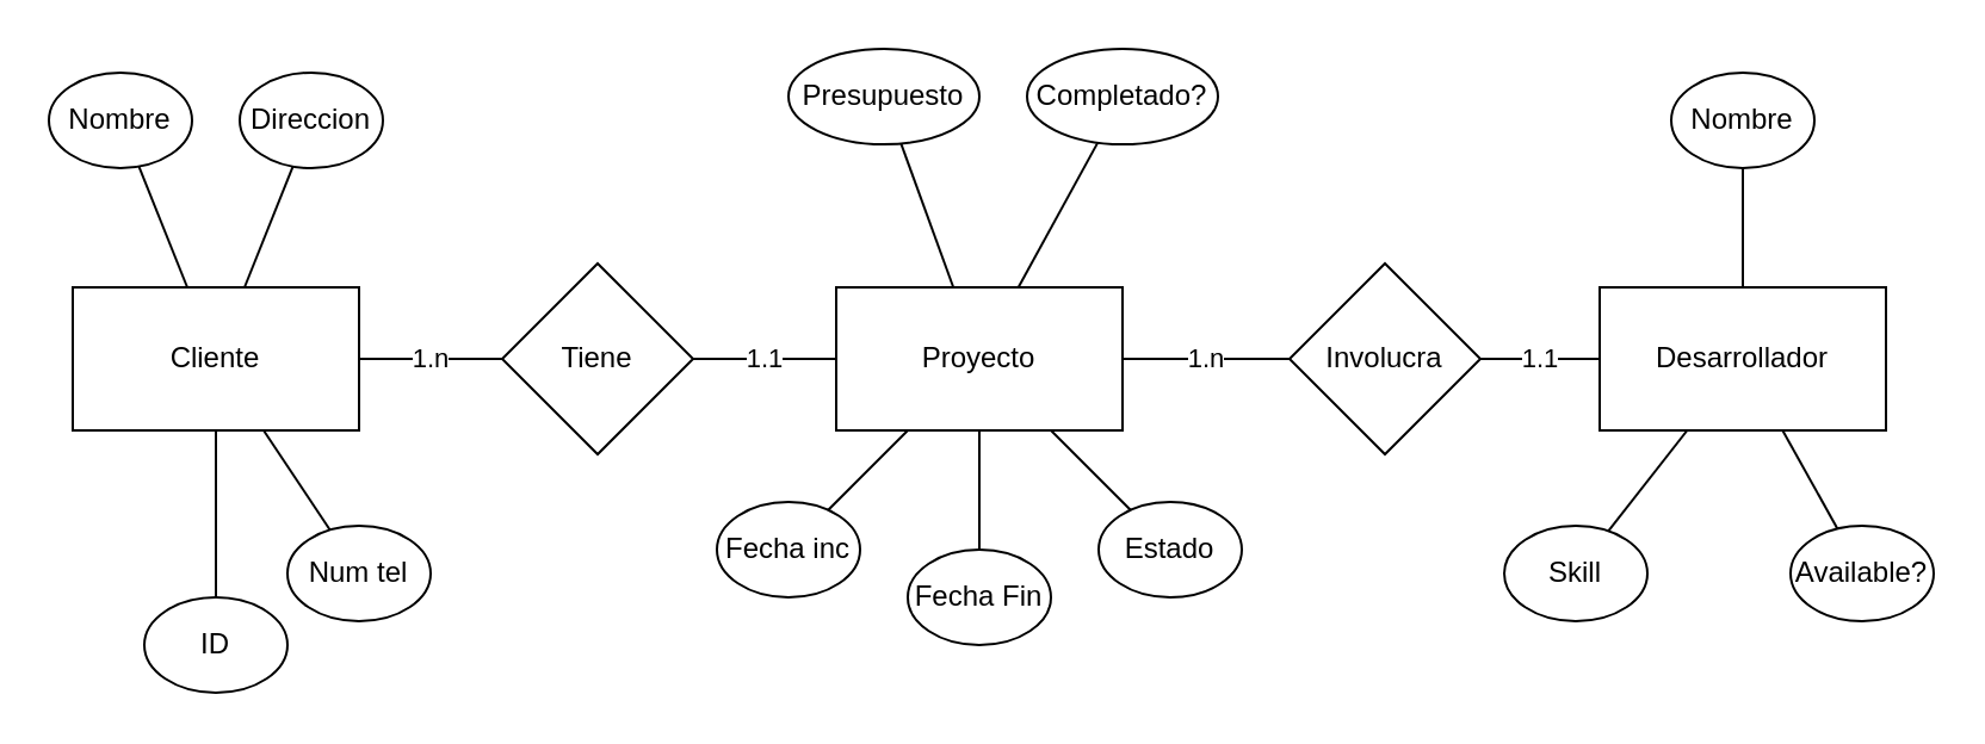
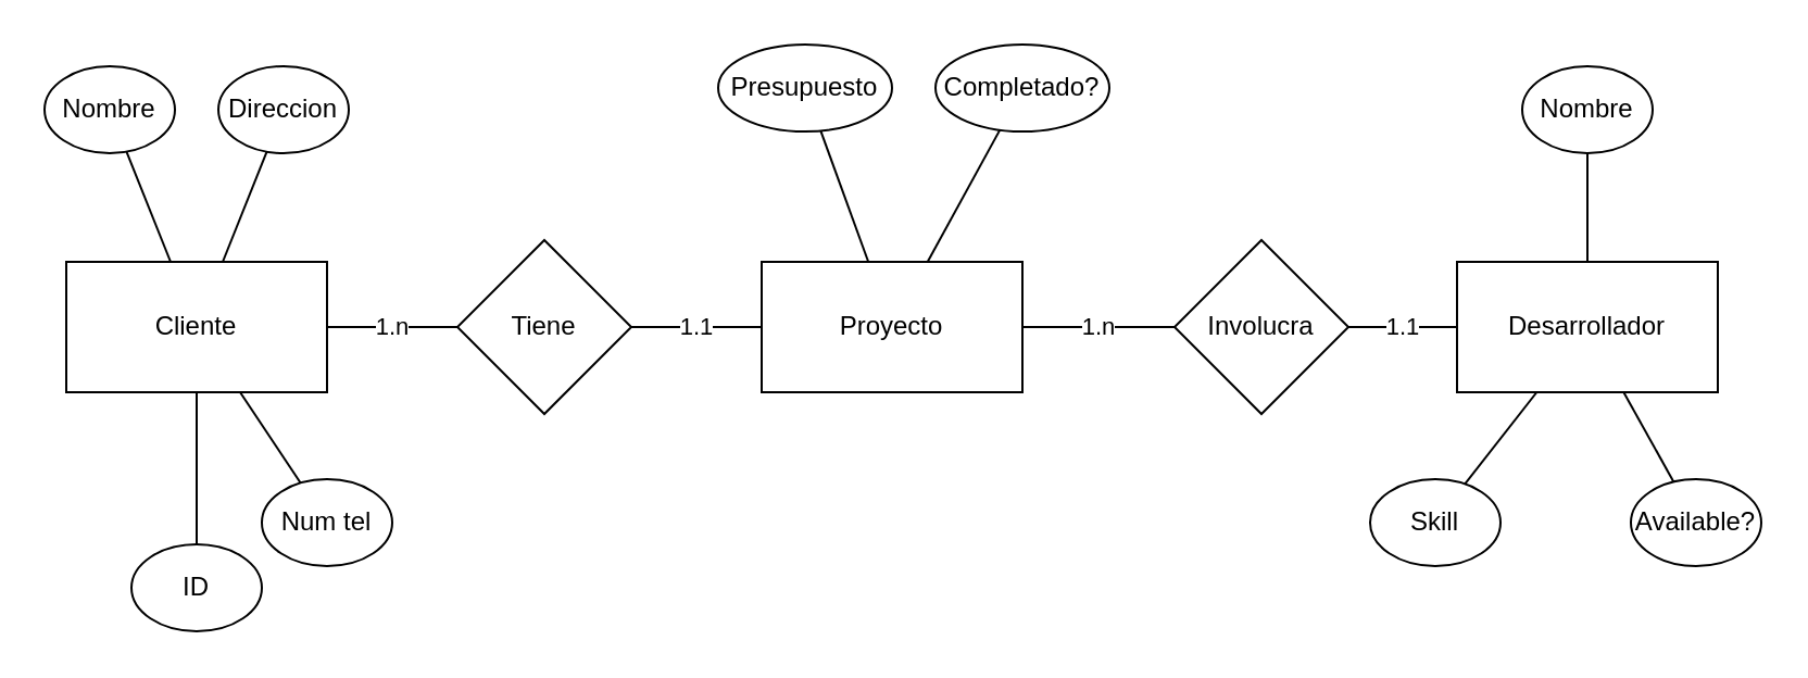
  <mxCell id="0" />
  <mxCell id="1" parent="0" />
  <mxCell id="2" value="Cliente" style="rounded=0;whiteSpace=wrap;html=1;" vertex="1" parent="1"><mxGeometry x="30" y="120" width="120" height="60" as="geometry" /></mxCell>
  <mxCell id="3" value="Proyecto" style="rounded=0;whiteSpace=wrap;html=1;" vertex="1" parent="1"><mxGeometry x="350" y="120" width="120" height="60" as="geometry" /></mxCell>
  <mxCell id="4" value="Desarrollador&lt;br&gt;" style="rounded=0;whiteSpace=wrap;html=1;" vertex="1" parent="1"><mxGeometry x="670" y="120" width="120" height="60" as="geometry" /></mxCell>
  <mxCell id="5" value="Nombre" style="ellipse;whiteSpace=wrap;html=1;" vertex="1" parent="1"><mxGeometry x="20" y="30" width="60" height="40" as="geometry" /></mxCell>
  <mxCell id="6" value="Direccion" style="ellipse;whiteSpace=wrap;html=1;" vertex="1" parent="1"><mxGeometry x="100" y="30" width="60" height="40" as="geometry" /></mxCell>
  <mxCell id="7" value="Num tel" style="ellipse;whiteSpace=wrap;html=1;" vertex="1" parent="1"><mxGeometry x="120" y="220" width="60" height="40" as="geometry" /></mxCell>
  <mxCell id="8" value="ID" style="ellipse;whiteSpace=wrap;html=1;" vertex="1" parent="1"><mxGeometry x="60" y="250" width="60" height="40" as="geometry" /></mxCell>
  <mxCell id="9" value="" style="endArrow=none;html=1;rounded=0;" edge="1" parent="1" source="5" target="2"><mxGeometry width="50" height="50" relative="1" as="geometry"><mxPoint x="180" y="300" as="sourcePoint" /><mxPoint x="230" y="250" as="targetPoint" /></mxGeometry></mxCell>
  <mxCell id="10" value="" style="endArrow=none;html=1;rounded=0;" edge="1" parent="1" source="6" target="2"><mxGeometry width="50" height="50" relative="1" as="geometry"><mxPoint x="190" y="310" as="sourcePoint" /><mxPoint x="240" y="260" as="targetPoint" /></mxGeometry></mxCell>
  <mxCell id="11" value="" style="endArrow=none;html=1;rounded=0;" edge="1" parent="1" source="7" target="2"><mxGeometry width="50" height="50" relative="1" as="geometry"><mxPoint x="210" y="330" as="sourcePoint" /><mxPoint x="260" y="280" as="targetPoint" /></mxGeometry></mxCell>
  <mxCell id="12" value="" style="endArrow=none;html=1;rounded=0;" edge="1" parent="1" source="8" target="2"><mxGeometry width="50" height="50" relative="1" as="geometry"><mxPoint x="220" y="340" as="sourcePoint" /><mxPoint x="270" y="290" as="targetPoint" /></mxGeometry></mxCell>
- <mxCell id="13" value="Fecha Fin" style="ellipse;whiteSpace=wrap;html=1;" vertex="1" parent="1"><mxGeometry x="380" y="230" width="60" height="40" as="geometry" /></mxCell>
- <mxCell id="14" value="Fecha inc" style="ellipse;whiteSpace=wrap;html=1;" vertex="1" parent="1"><mxGeometry x="300" y="210" width="60" height="40" as="geometry" /></mxCell>
  <mxCell id="15" value="Presupuesto&lt;br&gt;" style="ellipse;whiteSpace=wrap;html=1;" vertex="1" parent="1"><mxGeometry x="330" y="20" width="80" height="40" as="geometry" /></mxCell>
- <mxCell id="16" value="Estado" style="ellipse;whiteSpace=wrap;html=1;" vertex="1" parent="1"><mxGeometry x="460" y="210" width="60" height="40" as="geometry" /></mxCell>
  <mxCell id="17" value="Completado?&lt;br&gt;" style="ellipse;whiteSpace=wrap;html=1;" vertex="1" parent="1"><mxGeometry x="430" y="20" width="80" height="40" as="geometry" /></mxCell>
  <mxCell id="18" value="" style="endArrow=none;html=1;rounded=0;" edge="1" parent="1" source="17" target="3"><mxGeometry width="50" height="50" relative="1" as="geometry"><mxPoint x="45" y="350" as="sourcePoint" /><mxPoint x="92" y="180" as="targetPoint" /></mxGeometry></mxCell>
- <mxCell id="19" value="" style="endArrow=none;html=1;rounded=0;" edge="1" parent="1" source="16" target="3"><mxGeometry width="50" height="50" relative="1" as="geometry"><mxPoint x="55" y="360" as="sourcePoint" /><mxPoint x="102" y="190" as="targetPoint" /></mxGeometry></mxCell>
- <mxCell id="20" value="" style="endArrow=none;html=1;rounded=0;" edge="1" parent="1" source="3" target="14"><mxGeometry width="50" height="50" relative="1" as="geometry"><mxPoint x="65" y="370" as="sourcePoint" /><mxPoint x="112" y="200" as="targetPoint" /></mxGeometry></mxCell>
- <mxCell id="21" value="" style="endArrow=none;html=1;rounded=0;" edge="1" parent="1" source="3" target="13"><mxGeometry width="50" height="50" relative="1" as="geometry"><mxPoint x="380" y="180" as="sourcePoint" /><mxPoint x="360" y="195" as="targetPoint" /></mxGeometry></mxCell>
  <mxCell id="22" value="" style="endArrow=none;html=1;rounded=0;" edge="1" parent="1" source="3" target="15"><mxGeometry width="50" height="50" relative="1" as="geometry"><mxPoint x="390" y="190" as="sourcePoint" /><mxPoint x="370" y="205" as="targetPoint" /></mxGeometry></mxCell>
  <mxCell id="23" value="Nombre" style="ellipse;whiteSpace=wrap;html=1;" vertex="1" parent="1"><mxGeometry x="700" y="30" width="60" height="40" as="geometry" /></mxCell>
  <mxCell id="24" value="Skill&lt;br&gt;" style="ellipse;whiteSpace=wrap;html=1;" vertex="1" parent="1"><mxGeometry x="630" y="220" width="60" height="40" as="geometry" /></mxCell>
  <mxCell id="25" value="Available?&lt;br&gt;" style="ellipse;whiteSpace=wrap;html=1;" vertex="1" parent="1"><mxGeometry x="750" y="220" width="60" height="40" as="geometry" /></mxCell>
  <mxCell id="26" value="" style="endArrow=none;html=1;rounded=0;" edge="1" parent="1" source="24" target="4"><mxGeometry width="50" height="50" relative="1" as="geometry"><mxPoint x="430" y="330" as="sourcePoint" /><mxPoint x="480" y="280" as="targetPoint" /></mxGeometry></mxCell>
  <mxCell id="27" value="" style="endArrow=none;html=1;rounded=0;" edge="1" parent="1" source="23" target="4"><mxGeometry width="50" height="50" relative="1" as="geometry"><mxPoint x="430" y="330" as="sourcePoint" /><mxPoint x="480" y="280" as="targetPoint" /></mxGeometry></mxCell>
  <mxCell id="28" value="" style="endArrow=none;html=1;rounded=0;" edge="1" parent="1" source="25" target="4"><mxGeometry width="50" height="50" relative="1" as="geometry"><mxPoint x="683" y="232" as="sourcePoint" /><mxPoint x="719" y="180" as="targetPoint" /></mxGeometry></mxCell>
  <mxCell id="29" value="Tiene" style="rhombus;whiteSpace=wrap;html=1;" vertex="1" parent="1"><mxGeometry x="210" y="110" width="80" height="80" as="geometry" /></mxCell>
  <mxCell id="30" value="1.n&lt;br&gt;" style="endArrow=none;html=1;rounded=0;" edge="1" parent="1" source="2" target="29"><mxGeometry width="50" height="50" relative="1" as="geometry"><mxPoint x="210" y="230" as="sourcePoint" /><mxPoint x="260" y="180" as="targetPoint" /></mxGeometry></mxCell>
  <mxCell id="31" value="1.1" style="endArrow=none;html=1;rounded=0;" edge="1" parent="1" source="29" target="3"><mxGeometry width="50" height="50" relative="1" as="geometry"><mxPoint x="400" y="30" as="sourcePoint" /><mxPoint x="450" y="-20" as="targetPoint" /></mxGeometry></mxCell>
  <mxCell id="32" value="Involucra" style="rhombus;whiteSpace=wrap;html=1;" vertex="1" parent="1"><mxGeometry x="540" y="110" width="80" height="80" as="geometry" /></mxCell>
  <mxCell id="33" value="1.n" style="endArrow=none;html=1;rounded=0;" edge="1" parent="1" source="3" target="32"><mxGeometry width="50" height="50" relative="1" as="geometry"><mxPoint x="470" y="310" as="sourcePoint" /><mxPoint x="520" y="260" as="targetPoint" /></mxGeometry></mxCell>
  <mxCell id="34" value="1.1" style="endArrow=none;html=1;rounded=0;" edge="1" parent="1" source="32" target="4"><mxGeometry width="50" height="50" relative="1" as="geometry"><mxPoint x="550" y="260" as="sourcePoint" /><mxPoint x="600" y="210" as="targetPoint" /></mxGeometry></mxCell>
